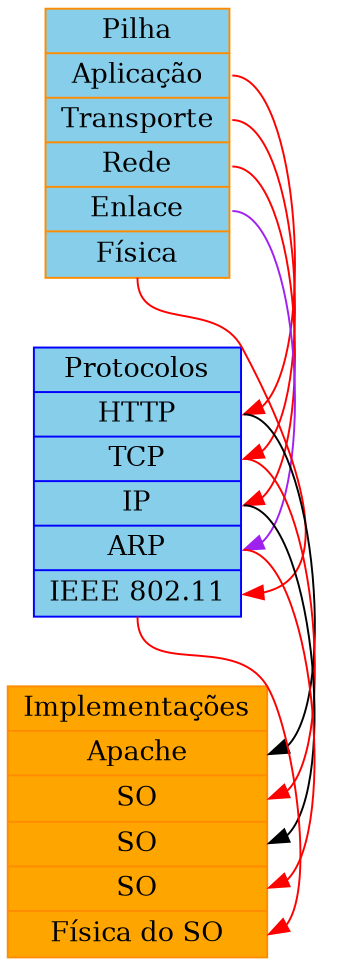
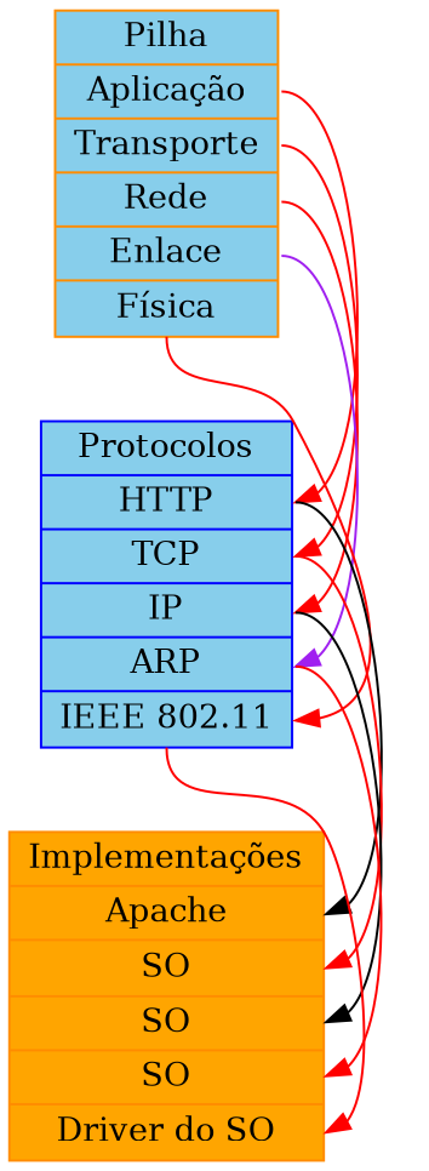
  digraph {
    node [shape=record style=filled fillcolor=skyblue color=darkorange]
    edge [headport=a tailport=a color=red]
    n1 [label="{Pilha|<a> Aplicação|<t> Transporte|<r> Rede|<e> Enlace | <f> Física}"]
    n2 [label="{Protocolos|<a>HTTP|<t>TCP|<r>IP|<e>ARP|<f> IEEE 802.11}" color=blue]
-   n3 [label="{Implementações|<a>Apache|<t>SO|<r>SO|<e>SO|<f> Física do SO}" fillcolor=orange]
+   n3 [label="{Implementações|<a>Apache|<t>SO|<r>SO|<e>SO|<f> Driver do SO}" fillcolor=orange]
    n1 -> n2
    n1 -> n2 [headport=t tailport=t]
    n1 -> n2 [headport=r tailport=r]
    n1 -> n2 [headport=e tailport=e color=purple]
    n1 -> n2 [headport=f tailport=f]
    n2 -> n3 [color=black]
    n2 -> n3 [headport=t tailport=t]
    n2 -> n3 [headport=r tailport=r color=black]
    n2 -> n3 [headport=e tailport=e]
    n2 -> n3 [headport=f tailport=f]
  }
